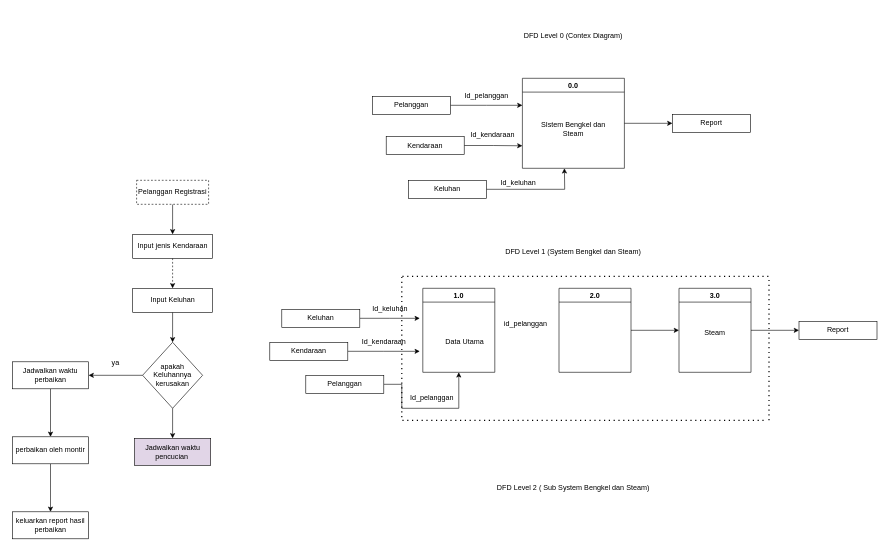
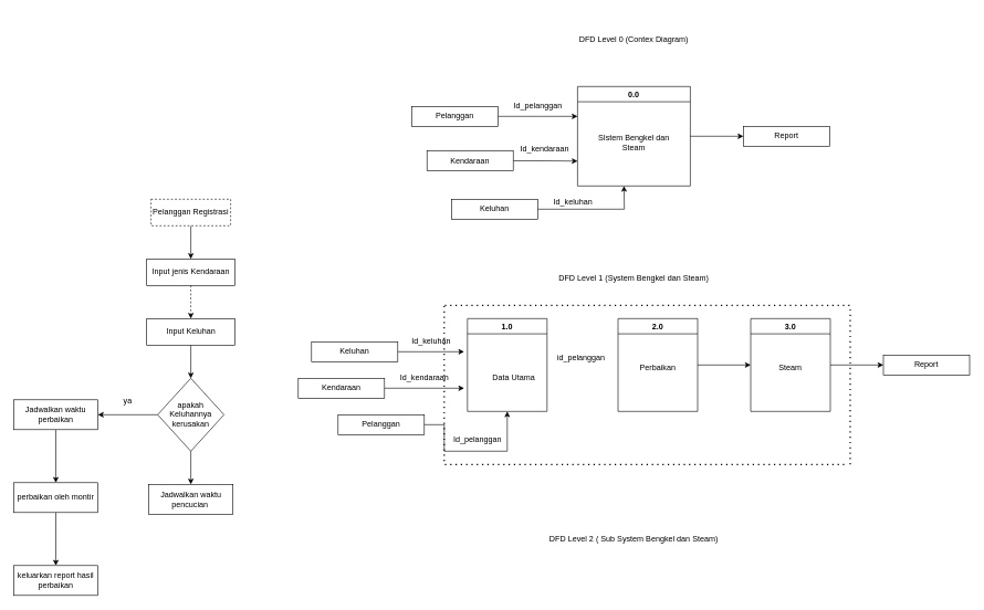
  <mxCell id="0" />
  <mxCell id="1" parent="0" />
  <mxCell id="2" value="DFD Level 0 (Contex Diagram)" style="text;html=1;strokeColor=none;fillColor=none;align=center;verticalAlign=middle;whiteSpace=wrap;rounded=0;" vertex="1" parent="1"><mxGeometry x="850" y="20" width="210" height="80" as="geometry" /></mxCell>
  <mxCell id="3" style="edgeStyle=orthogonalEdgeStyle;rounded=0;orthogonalLoop=1;jettySize=auto;html=1;exitX=1;exitY=0.5;exitDx=0;exitDy=0;" edge="1" parent="1" source="4" target="12"><mxGeometry relative="1" as="geometry" /></mxCell>
  <mxCell id="4" value="0.0" style="swimlane;whiteSpace=wrap;html=1;" vertex="1" parent="1"><mxGeometry x="870" y="130" width="170" height="150" as="geometry"><mxRectangle x="220" y="210" width="140" height="30" as="alternateBounds" /></mxGeometry></mxCell>
  <mxCell id="5" value="SIstem Bengkel dan Steam" style="text;html=1;strokeColor=none;fillColor=none;align=center;verticalAlign=middle;whiteSpace=wrap;rounded=0;" vertex="1" parent="4"><mxGeometry x="20" y="60" width="130" height="50" as="geometry" /></mxCell>
  <mxCell id="6" style="edgeStyle=orthogonalEdgeStyle;rounded=0;orthogonalLoop=1;jettySize=auto;html=1;exitX=1;exitY=0.5;exitDx=0;exitDy=0;" edge="1" parent="1" source="7"><mxGeometry relative="1" as="geometry"><mxPoint x="870" y="175" as="targetPoint" /></mxGeometry></mxCell>
  <mxCell id="7" value="Pelanggan" style="rounded=0;whiteSpace=wrap;html=1;" vertex="1" parent="1"><mxGeometry x="620" y="160" width="130" height="30" as="geometry" /></mxCell>
  <mxCell id="8" value="" style="edgeStyle=orthogonalEdgeStyle;rounded=0;orthogonalLoop=1;jettySize=auto;html=1;entryX=0;entryY=0.75;entryDx=0;entryDy=0;" edge="1" parent="1" source="9" target="4"><mxGeometry relative="1" as="geometry" /></mxCell>
  <mxCell id="9" value="Kendaraan" style="rounded=0;whiteSpace=wrap;html=1;" vertex="1" parent="1"><mxGeometry x="643" y="227" width="130" height="30" as="geometry" /></mxCell>
  <mxCell id="10" value="Id_pelanggan" style="text;html=1;align=center;verticalAlign=middle;resizable=0;points=[];autosize=1;strokeColor=none;fillColor=none;" vertex="1" parent="1"><mxGeometry x="760" y="144" width="100" height="30" as="geometry" /></mxCell>
  <mxCell id="11" value="Id_kendaraan" style="text;html=1;align=center;verticalAlign=middle;resizable=0;points=[];autosize=1;strokeColor=none;fillColor=none;" vertex="1" parent="1"><mxGeometry x="770" y="210" width="100" height="30" as="geometry" /></mxCell>
  <mxCell id="12" value="Report" style="rounded=0;whiteSpace=wrap;html=1;" vertex="1" parent="1"><mxGeometry x="1120" y="190" width="130" height="30" as="geometry" /></mxCell>
  <mxCell id="13" value="DFD Level 1 (System Bengkel dan Steam)" style="text;html=1;strokeColor=none;fillColor=none;align=center;verticalAlign=middle;whiteSpace=wrap;rounded=0;" vertex="1" parent="1"><mxGeometry x="840" y="380" width="230" height="80" as="geometry" /></mxCell>
  <mxCell id="14" value="1.0" style="swimlane;whiteSpace=wrap;html=1;" vertex="1" parent="1"><mxGeometry x="704" y="480" width="120" height="140" as="geometry"><mxRectangle x="220" y="210" width="140" height="30" as="alternateBounds" /></mxGeometry></mxCell>
  <mxCell id="15" value="Data Utama" style="text;html=1;strokeColor=none;fillColor=none;align=center;verticalAlign=middle;whiteSpace=wrap;rounded=0;" vertex="1" parent="14"><mxGeometry x="25" y="65" width="90" height="50" as="geometry" /></mxCell>
  <mxCell id="16" style="edgeStyle=orthogonalEdgeStyle;rounded=0;orthogonalLoop=1;jettySize=auto;html=1;exitX=1;exitY=0.5;exitDx=0;exitDy=0;" edge="1" parent="1" source="17"><mxGeometry relative="1" as="geometry"><mxPoint x="940" y="280" as="targetPoint" /></mxGeometry></mxCell>
  <mxCell id="17" value="Keluhan" style="rounded=0;whiteSpace=wrap;html=1;" vertex="1" parent="1"><mxGeometry x="680" y="300" width="130" height="30" as="geometry" /></mxCell>
  <mxCell id="18" value="Id_keluhan" style="text;html=1;align=center;verticalAlign=middle;resizable=0;points=[];autosize=1;strokeColor=none;fillColor=none;" vertex="1" parent="1"><mxGeometry x="823" y="289" width="80" height="30" as="geometry" /></mxCell>
  <mxCell id="19" value="" style="edgeStyle=orthogonalEdgeStyle;rounded=0;orthogonalLoop=1;jettySize=auto;html=1;" edge="1" parent="1" source="20" target="22"><mxGeometry relative="1" as="geometry" /></mxCell>
  <mxCell id="20" value="Pelanggan Registrasi" style="rounded=0;whiteSpace=wrap;html=1;dashed=1;" vertex="1" parent="1"><mxGeometry x="227" y="300" width="120" height="40" as="geometry" /></mxCell>
  <mxCell id="21" value="" style="edgeStyle=orthogonalEdgeStyle;rounded=0;orthogonalLoop=1;jettySize=auto;html=1;dashed=1;" edge="1" parent="1" source="22" target="24"><mxGeometry relative="1" as="geometry" /></mxCell>
  <mxCell id="22" value="Input jenis Kendaraan" style="rounded=0;whiteSpace=wrap;html=1;" vertex="1" parent="1"><mxGeometry x="220.5" y="390" width="133" height="40" as="geometry" /></mxCell>
  <mxCell id="23" value="" style="edgeStyle=orthogonalEdgeStyle;rounded=0;orthogonalLoop=1;jettySize=auto;html=1;" edge="1" parent="1" source="24" target="27"><mxGeometry relative="1" as="geometry" /></mxCell>
  <mxCell id="24" value="Input Keluhan" style="rounded=0;whiteSpace=wrap;html=1;" vertex="1" parent="1"><mxGeometry x="220.5" y="480" width="133" height="40" as="geometry" /></mxCell>
  <mxCell id="25" value="" style="edgeStyle=orthogonalEdgeStyle;rounded=0;orthogonalLoop=1;jettySize=auto;html=1;" edge="1" parent="1" source="27" target="29"><mxGeometry relative="1" as="geometry" /></mxCell>
  <mxCell id="26" value="" style="edgeStyle=orthogonalEdgeStyle;rounded=0;orthogonalLoop=1;jettySize=auto;html=1;" edge="1" parent="1" source="27" target="31"><mxGeometry relative="1" as="geometry" /></mxCell>
  <mxCell id="27" value="apakah Keluhannya kerusakan" style="rhombus;whiteSpace=wrap;html=1;" vertex="1" parent="1"><mxGeometry x="237" y="570" width="100" height="110" as="geometry" /></mxCell>
  <mxCell id="28" value="" style="edgeStyle=orthogonalEdgeStyle;rounded=0;orthogonalLoop=1;jettySize=auto;html=1;" edge="1" parent="1" source="29" target="33"><mxGeometry relative="1" as="geometry" /></mxCell>
  <mxCell id="29" value="Jadwalkan waktu perbaikan" style="whiteSpace=wrap;html=1;" vertex="1" parent="1"><mxGeometry x="20" y="602.5" width="127" height="45" as="geometry" /></mxCell>
  <mxCell id="30" value="&amp;nbsp;ya" style="text;html=1;align=center;verticalAlign=middle;resizable=0;points=[];autosize=1;strokeColor=none;fillColor=none;" vertex="1" parent="1"><mxGeometry x="170" y="590" width="40" height="30" as="geometry" /></mxCell>
- <mxCell id="31" value="Jadwalkan waktu pencucian&amp;nbsp;" style="whiteSpace=wrap;html=1;fillColor=#e1d5e7;" vertex="1" parent="1"><mxGeometry x="223.5" y="730" width="127" height="45" as="geometry" /></mxCell>
+ <mxCell id="31" value="Jadwalkan waktu pencucian&amp;nbsp;" style="whiteSpace=wrap;html=1;" vertex="1" parent="1"><mxGeometry x="223.5" y="730" width="127" height="45" as="geometry" /></mxCell>
  <mxCell id="32" value="" style="edgeStyle=orthogonalEdgeStyle;rounded=0;orthogonalLoop=1;jettySize=auto;html=1;" edge="1" parent="1" source="33" target="34"><mxGeometry relative="1" as="geometry" /></mxCell>
  <mxCell id="33" value="perbaikan oleh montir" style="whiteSpace=wrap;html=1;" vertex="1" parent="1"><mxGeometry x="20" y="727.5" width="127" height="45" as="geometry" /></mxCell>
  <mxCell id="34" value="keluarkan report hasil perbaikan" style="whiteSpace=wrap;html=1;" vertex="1" parent="1"><mxGeometry x="20" y="852.5" width="127" height="45" as="geometry" /></mxCell>
  <mxCell id="35" style="edgeStyle=orthogonalEdgeStyle;rounded=0;orthogonalLoop=1;jettySize=auto;html=1;" edge="1" parent="1" source="36"><mxGeometry relative="1" as="geometry"><mxPoint x="699" y="530" as="targetPoint" /></mxGeometry></mxCell>
  <mxCell id="36" value="Keluhan" style="rounded=0;whiteSpace=wrap;html=1;" vertex="1" parent="1"><mxGeometry x="469" y="515" width="130" height="30" as="geometry" /></mxCell>
  <mxCell id="37" value="Id_keluhan" style="text;html=1;align=center;verticalAlign=middle;resizable=0;points=[];autosize=1;strokeColor=none;fillColor=none;" vertex="1" parent="1"><mxGeometry x="609" y="500" width="80" height="30" as="geometry" /></mxCell>
  <mxCell id="38" style="edgeStyle=orthogonalEdgeStyle;rounded=0;orthogonalLoop=1;jettySize=auto;html=1;" edge="1" parent="1" source="39"><mxGeometry relative="1" as="geometry"><mxPoint x="699" y="585" as="targetPoint" /></mxGeometry></mxCell>
  <mxCell id="39" value="Kendaraan" style="rounded=0;whiteSpace=wrap;html=1;" vertex="1" parent="1"><mxGeometry x="449" y="570" width="130" height="30" as="geometry" /></mxCell>
  <mxCell id="40" value="Id_kendaraan" style="text;html=1;align=center;verticalAlign=middle;resizable=0;points=[];autosize=1;strokeColor=none;fillColor=none;" vertex="1" parent="1"><mxGeometry x="589" y="555" width="100" height="30" as="geometry" /></mxCell>
  <mxCell id="41" style="edgeStyle=orthogonalEdgeStyle;rounded=0;orthogonalLoop=1;jettySize=auto;html=1;entryX=0.5;entryY=1;entryDx=0;entryDy=0;" edge="1" parent="1" source="42" target="14"><mxGeometry relative="1" as="geometry"><Array as="points"><mxPoint x="669" y="640" /><mxPoint x="669" y="680" /><mxPoint x="764" y="680" /></Array></mxGeometry></mxCell>
  <mxCell id="42" value="Pelanggan" style="rounded=0;whiteSpace=wrap;html=1;" vertex="1" parent="1"><mxGeometry x="509" y="625" width="130" height="30" as="geometry" /></mxCell>
  <mxCell id="43" value="Id_pelanggan" style="text;html=1;align=center;verticalAlign=middle;resizable=0;points=[];autosize=1;strokeColor=none;fillColor=none;" vertex="1" parent="1"><mxGeometry x="669" y="647.5" width="100" height="30" as="geometry" /></mxCell>
  <mxCell id="44" style="edgeStyle=orthogonalEdgeStyle;rounded=0;orthogonalLoop=1;jettySize=auto;html=1;exitX=1;exitY=0.5;exitDx=0;exitDy=0;entryX=0;entryY=0.5;entryDx=0;entryDy=0;" edge="1" parent="1" source="45" target="49"><mxGeometry relative="1" as="geometry" /></mxCell>
  <mxCell id="45" value="2.0" style="swimlane;whiteSpace=wrap;html=1;" vertex="1" parent="1"><mxGeometry x="931" y="480" width="120" height="140" as="geometry"><mxRectangle x="220" y="210" width="140" height="30" as="alternateBounds" /></mxGeometry></mxCell>
+ <mxCell id="46" value="Perbaikan" style="text;html=1;strokeColor=none;fillColor=none;align=center;verticalAlign=middle;whiteSpace=wrap;rounded=0;" vertex="1" parent="45"><mxGeometry x="15" y="50" width="90" height="50" as="geometry" /></mxCell>
  <mxCell id="47" value="id_pelanggan" style="text;html=1;align=center;verticalAlign=middle;resizable=0;points=[];autosize=1;strokeColor=none;fillColor=none;" vertex="1" parent="1"><mxGeometry x="825" y="525" width="100" height="30" as="geometry" /></mxCell>
  <mxCell id="48" style="edgeStyle=orthogonalEdgeStyle;rounded=0;orthogonalLoop=1;jettySize=auto;html=1;entryX=0;entryY=0.5;entryDx=0;entryDy=0;" edge="1" parent="1" source="49" target="52"><mxGeometry relative="1" as="geometry" /></mxCell>
  <mxCell id="49" value="3.0" style="swimlane;whiteSpace=wrap;html=1;" vertex="1" parent="1"><mxGeometry x="1131" y="480" width="120" height="140" as="geometry"><mxRectangle x="220" y="210" width="140" height="30" as="alternateBounds" /></mxGeometry></mxCell>
  <mxCell id="50" value="Steam" style="text;html=1;strokeColor=none;fillColor=none;align=center;verticalAlign=middle;whiteSpace=wrap;rounded=0;" vertex="1" parent="49"><mxGeometry x="15" y="50" width="90" height="50" as="geometry" /></mxCell>
  <mxCell id="51" value="" style="endArrow=none;dashed=1;html=1;dashPattern=1 3;strokeWidth=2;rounded=0;" edge="1" parent="49"><mxGeometry width="50" height="50" relative="1" as="geometry"><mxPoint x="150" y="220" as="sourcePoint" /><mxPoint x="150" y="-15" as="targetPoint" /></mxGeometry></mxCell>
  <mxCell id="52" value="Report" style="rounded=0;whiteSpace=wrap;html=1;" vertex="1" parent="1"><mxGeometry x="1331" y="535" width="130" height="30" as="geometry" /></mxCell>
  <mxCell id="53" value="" style="endArrow=none;dashed=1;html=1;dashPattern=1 3;strokeWidth=2;rounded=0;" edge="1" parent="1"><mxGeometry width="50" height="50" relative="1" as="geometry"><mxPoint x="670" y="460" as="sourcePoint" /><mxPoint x="1281" y="460" as="targetPoint" /></mxGeometry></mxCell>
  <mxCell id="54" value="" style="endArrow=none;dashed=1;html=1;dashPattern=1 3;strokeWidth=2;rounded=0;" edge="1" parent="1"><mxGeometry width="50" height="50" relative="1" as="geometry"><mxPoint x="670" y="700" as="sourcePoint" /><mxPoint x="1278" y="700" as="targetPoint" /></mxGeometry></mxCell>
  <mxCell id="55" value="" style="endArrow=none;dashed=1;html=1;dashPattern=1 3;strokeWidth=2;rounded=0;" edge="1" parent="1"><mxGeometry width="50" height="50" relative="1" as="geometry"><mxPoint x="669" y="695" as="sourcePoint" /><mxPoint x="669" y="460" as="targetPoint" /></mxGeometry></mxCell>
  <mxCell id="56" value="DFD Level 2 ( Sub System Bengkel dan Steam)" style="text;html=1;strokeColor=none;fillColor=none;align=center;verticalAlign=middle;whiteSpace=wrap;rounded=0;" vertex="1" parent="1"><mxGeometry x="820" y="772.5" width="270" height="80" as="geometry" /></mxCell>
